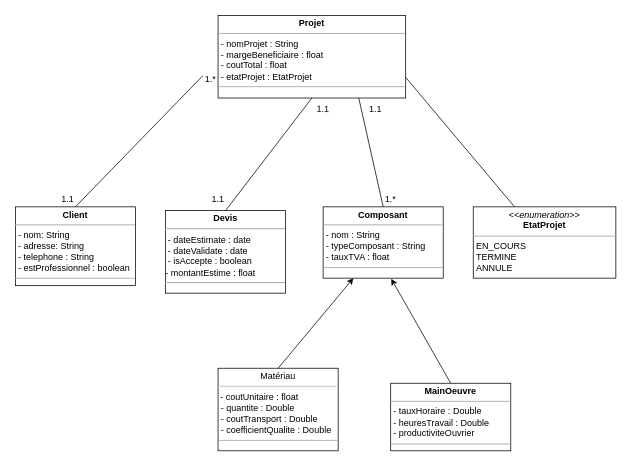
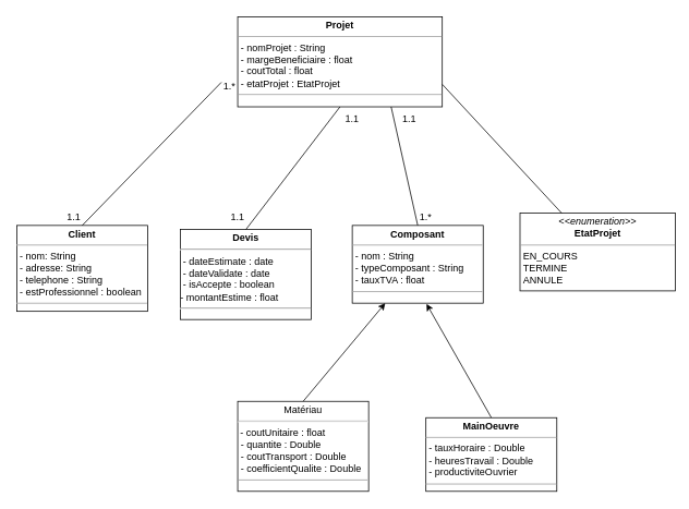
  <mxCell id="0" />
  <mxCell id="1" parent="0" />
  <mxCell id="2" value="&lt;p style=&quot;margin:0px;margin-top:4px;text-align:center;&quot;&gt;&lt;b&gt;Projet&lt;/b&gt;&lt;/p&gt;&lt;hr size=&quot;1&quot;&gt;&lt;p style=&quot;margin:0px;margin-left:4px;&quot;&gt;- nomProjet : String&lt;/p&gt;&lt;p style=&quot;margin:0px;margin-left:4px;&quot;&gt;-&amp;nbsp;margeBeneficiaire : float&lt;/p&gt;&lt;p style=&quot;margin:0px;margin-left:4px;&quot;&gt;-&amp;nbsp;coutTotal : float&lt;/p&gt;&lt;p style=&quot;margin:0px;margin-left:4px;&quot;&gt;-&amp;nbsp;etatProjet : EtatProjet&lt;/p&gt;&lt;hr size=&quot;1&quot;&gt;&lt;p style=&quot;margin:0px;margin-left:4px;&quot;&gt;&lt;br&gt;&lt;/p&gt;" style="verticalAlign=top;align=left;overflow=fill;fontSize=12;fontFamily=Helvetica;html=1;" parent="1" vertex="1"><mxGeometry x="290" y="20" width="250" height="110" as="geometry" /></mxCell>
  <mxCell id="3" value="&lt;p style=&quot;margin:0px;margin-top:4px;text-align:center;&quot;&gt;&lt;b&gt;Client&lt;/b&gt;&lt;/p&gt;&lt;hr size=&quot;1&quot;&gt;&lt;p style=&quot;margin:0px;margin-left:4px;&quot;&gt;- nom: String&lt;/p&gt;&lt;p style=&quot;margin:0px;margin-left:4px;&quot;&gt;-&amp;nbsp;adresse: String&lt;/p&gt;&lt;p style=&quot;margin:0px;margin-left:4px;&quot;&gt;-&amp;nbsp;telephone : String&lt;/p&gt;&lt;p style=&quot;margin:0px;margin-left:4px;&quot;&gt;-&amp;nbsp;estProfessionnel : boolean&lt;/p&gt;&lt;hr size=&quot;1&quot;&gt;&lt;p style=&quot;margin: 0px 0px 0px 4px;&quot;&gt;&lt;br&gt;&lt;/p&gt;" style="verticalAlign=top;align=left;overflow=fill;fontSize=12;fontFamily=Helvetica;html=1;" parent="1" vertex="1"><mxGeometry x="20" y="275" width="160" height="105" as="geometry" /></mxCell>
  <mxCell id="4" value="&lt;p style=&quot;margin:0px;margin-top:4px;text-align:center;&quot;&gt;&lt;b&gt;Devis&lt;/b&gt;&lt;/p&gt;&lt;hr&gt;&amp;nbsp;- dateEstimate : date&lt;br&gt;&amp;nbsp;- dateValidate : date&lt;br&gt;&amp;nbsp;- isAccepte : boolean&lt;br&gt;- montantEstime : float&lt;br&gt;&lt;hr&gt;" style="verticalAlign=top;align=left;overflow=fill;fontSize=12;fontFamily=Helvetica;html=1;" parent="1" vertex="1"><mxGeometry x="220" y="280" width="160" height="110" as="geometry" /></mxCell>
  <mxCell id="5" value="&lt;p style=&quot;margin:0px;margin-top:4px;text-align:center;&quot;&gt;&lt;b&gt;Composant&lt;/b&gt;&lt;/p&gt;&lt;hr size=&quot;1&quot;&gt;&lt;p style=&quot;margin:0px;margin-left:4px;&quot;&gt;- nom : String&lt;/p&gt;&lt;p style=&quot;margin:0px;margin-left:4px;&quot;&gt;- typeComposant : String&lt;/p&gt;&lt;p style=&quot;margin:0px;margin-left:4px;&quot;&gt;- tauxTVA : float&lt;/p&gt;&lt;hr size=&quot;1&quot;&gt;&lt;p style=&quot;margin: 0px 0px 0px 4px;&quot;&gt;&lt;br&gt;&lt;/p&gt;" style="verticalAlign=top;align=left;overflow=fill;fontSize=12;fontFamily=Helvetica;html=1;" parent="1" vertex="1"><mxGeometry x="430" y="275" width="160" height="95" as="geometry" /></mxCell>
- <mxCell id="6" value="&lt;p style=&quot;margin:0px;margin-top:4px;text-align:center;&quot;&gt;&lt;i&gt;&amp;lt;&amp;lt;enumeration&amp;gt;&amp;gt;&lt;/i&gt;&lt;br&gt;&lt;b&gt;EtatProjet&lt;/b&gt;&lt;/p&gt;&lt;hr size=&quot;1&quot;&gt;&lt;p style=&quot;margin:0px;margin-left:4px;&quot;&gt;EN_COURS&lt;br&gt;TERMINE&lt;/p&gt;&lt;p style=&quot;margin:0px;margin-left:4px;&quot;&gt;ANNULE&lt;/p&gt;" style="verticalAlign=top;align=left;overflow=fill;fontSize=12;fontFamily=Helvetica;html=1;" parent="1" vertex="1"><mxGeometry x="630" y="275" width="190" height="95" as="geometry" /></mxCell>
+ <mxCell id="6" value="&lt;p style=&quot;margin:0px;margin-top:4px;text-align:center;&quot;&gt;&lt;i&gt;&amp;lt;&amp;lt;enumeration&amp;gt;&amp;gt;&lt;/i&gt;&lt;br&gt;&lt;b&gt;EtatProjet&lt;/b&gt;&lt;/p&gt;&lt;hr size=&quot;1&quot;&gt;&lt;p style=&quot;margin:0px;margin-left:4px;&quot;&gt;EN_COURS&lt;br&gt;TERMINE&lt;/p&gt;&lt;p style=&quot;margin:0px;margin-left:4px;&quot;&gt;ANNULE&lt;/p&gt;" style="verticalAlign=top;align=left;overflow=fill;fontSize=12;fontFamily=Helvetica;html=1;" parent="1" vertex="1"><mxGeometry x="635" y="260" width="190" height="95" as="geometry" /></mxCell>
  <mxCell id="7" value="&lt;p style=&quot;margin:0px;margin-top:4px;text-align:center;&quot;&gt;Matériau&lt;/p&gt;&lt;hr&gt;&lt;p style=&quot;margin: 4px 0px 0px;&quot;&gt;&lt;span style=&quot;background-color: initial;&quot;&gt;&amp;nbsp;- coutUnitaire : float&lt;/span&gt;&lt;/p&gt;&lt;p style=&quot;margin:0px;margin-left:4px;&quot;&gt;- quantite : Double&lt;/p&gt;&lt;p style=&quot;margin:0px;margin-left:4px;&quot;&gt;- coutTransport : Double&lt;/p&gt;&lt;p style=&quot;margin:0px;margin-left:4px;&quot;&gt;- coefficientQualite : Double&lt;/p&gt;&lt;hr size=&quot;1&quot;&gt;&lt;p style=&quot;margin:0px;margin-left:4px;&quot;&gt;&lt;br&gt;&lt;/p&gt;" style="verticalAlign=top;align=left;overflow=fill;fontSize=12;fontFamily=Helvetica;html=1;" parent="1" vertex="1"><mxGeometry x="290" y="490" width="160" height="110" as="geometry" /></mxCell>
  <mxCell id="8" style="edgeStyle=none;rounded=0;orthogonalLoop=1;jettySize=auto;html=1;exitX=0.5;exitY=0;exitDx=0;exitDy=0;entryX=0.567;entryY=1.009;entryDx=0;entryDy=0;entryPerimeter=0;" parent="1" source="9" target="5" edge="1"><mxGeometry relative="1" as="geometry" /></mxCell>
  <mxCell id="9" value="&lt;p style=&quot;margin:0px;margin-top:4px;text-align:center;&quot;&gt;&lt;b&gt;MainOeuvre&lt;/b&gt;&lt;/p&gt;&lt;hr size=&quot;1&quot;&gt;&lt;p style=&quot;margin:0px;margin-left:4px;&quot;&gt;- tauxHoraire : Double&lt;/p&gt;&lt;p style=&quot;margin:0px;margin-left:4px;&quot;&gt;- heuresTravail : Double&lt;/p&gt;&lt;p style=&quot;margin:0px;margin-left:4px;&quot;&gt;- productiviteOuvrier&lt;/p&gt;&lt;hr size=&quot;1&quot;&gt;&lt;p style=&quot;margin:0px;margin-left:4px;&quot;&gt;&lt;br&gt;&lt;/p&gt;" style="verticalAlign=top;align=left;overflow=fill;fontSize=12;fontFamily=Helvetica;html=1;" parent="1" vertex="1"><mxGeometry x="520" y="510" width="160" height="90" as="geometry" /></mxCell>
  <mxCell id="10" value="" style="endArrow=none;html=1;rounded=0;exitX=0.5;exitY=0;exitDx=0;exitDy=0;entryX=0.5;entryY=1;entryDx=0;entryDy=0;" parent="1" source="4" target="2" edge="1"><mxGeometry width="50" height="50" relative="1" as="geometry"><mxPoint x="110" y="285" as="sourcePoint" /><mxPoint x="310" y="125" as="targetPoint" /></mxGeometry></mxCell>
  <mxCell id="11" value="" style="endArrow=none;html=1;rounded=0;exitX=0.5;exitY=0;exitDx=0;exitDy=0;entryX=0.75;entryY=1;entryDx=0;entryDy=0;" parent="1" source="5" target="2" edge="1"><mxGeometry width="50" height="50" relative="1" as="geometry"><mxPoint x="310" y="290" as="sourcePoint" /><mxPoint x="435" y="190" as="targetPoint" /></mxGeometry></mxCell>
  <mxCell id="12" value="" style="endArrow=none;html=1;rounded=0;entryX=1;entryY=0.75;entryDx=0;entryDy=0;" parent="1" source="6" target="2" edge="1"><mxGeometry width="50" height="50" relative="1" as="geometry"><mxPoint x="520" y="285" as="sourcePoint" /><mxPoint x="497.5" y="190" as="targetPoint" /></mxGeometry></mxCell>
  <mxCell id="13" value="" style="endArrow=classic;html=1;rounded=0;exitX=0.5;exitY=0;exitDx=0;exitDy=0;" parent="1" source="7" target="5" edge="1"><mxGeometry width="50" height="50" relative="1" as="geometry"><mxPoint x="420" y="580" as="sourcePoint" /><mxPoint x="470" y="530" as="targetPoint" /></mxGeometry></mxCell>
  <mxCell id="14" value="1.1" style="text;html=1;strokeColor=none;fillColor=none;align=center;verticalAlign=middle;whiteSpace=wrap;rounded=0;rotation=1;" parent="1" vertex="1"><mxGeometry x="400" y="130" width="60" height="30" as="geometry" /></mxCell>
  <mxCell id="15" value="1.1" style="text;html=1;strokeColor=none;fillColor=none;align=center;verticalAlign=middle;whiteSpace=wrap;rounded=0;" parent="1" vertex="1"><mxGeometry x="260" y="250" width="60" height="30" as="geometry" /></mxCell>
  <mxCell id="16" value="1.*" style="text;html=1;strokeColor=none;fillColor=none;align=center;verticalAlign=middle;whiteSpace=wrap;rounded=0;" parent="1" vertex="1"><mxGeometry x="250" y="90" width="60" height="30" as="geometry" /></mxCell>
  <mxCell id="17" value="" style="endArrow=none;html=1;rounded=0;exitX=0.5;exitY=0;exitDx=0;exitDy=0;" parent="1" source="3" edge="1"><mxGeometry width="50" height="50" relative="1" as="geometry"><mxPoint x="310" y="290" as="sourcePoint" /><mxPoint x="270" y="100" as="targetPoint" /></mxGeometry></mxCell>
  <mxCell id="18" value="1.1" style="text;html=1;strokeColor=none;fillColor=none;align=center;verticalAlign=middle;whiteSpace=wrap;rounded=0;" parent="1" vertex="1"><mxGeometry x="60" y="250" width="60" height="30" as="geometry" /></mxCell>
  <mxCell id="19" value="1.1" style="text;html=1;strokeColor=none;fillColor=none;align=center;verticalAlign=middle;whiteSpace=wrap;rounded=0;" parent="1" vertex="1"><mxGeometry x="470" y="130" width="60" height="30" as="geometry" /></mxCell>
  <mxCell id="20" value="1.*" style="text;html=1;strokeColor=none;fillColor=none;align=center;verticalAlign=middle;whiteSpace=wrap;rounded=0;" parent="1" vertex="1"><mxGeometry x="490" y="250" width="60" height="30" as="geometry" /></mxCell>
